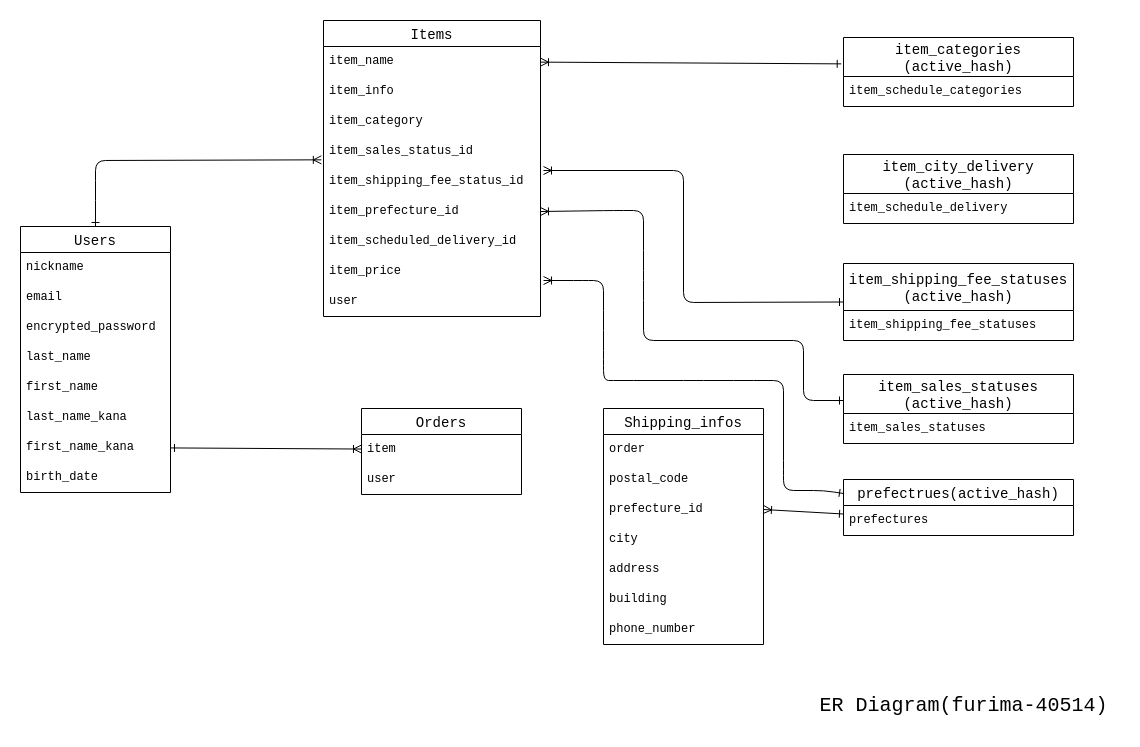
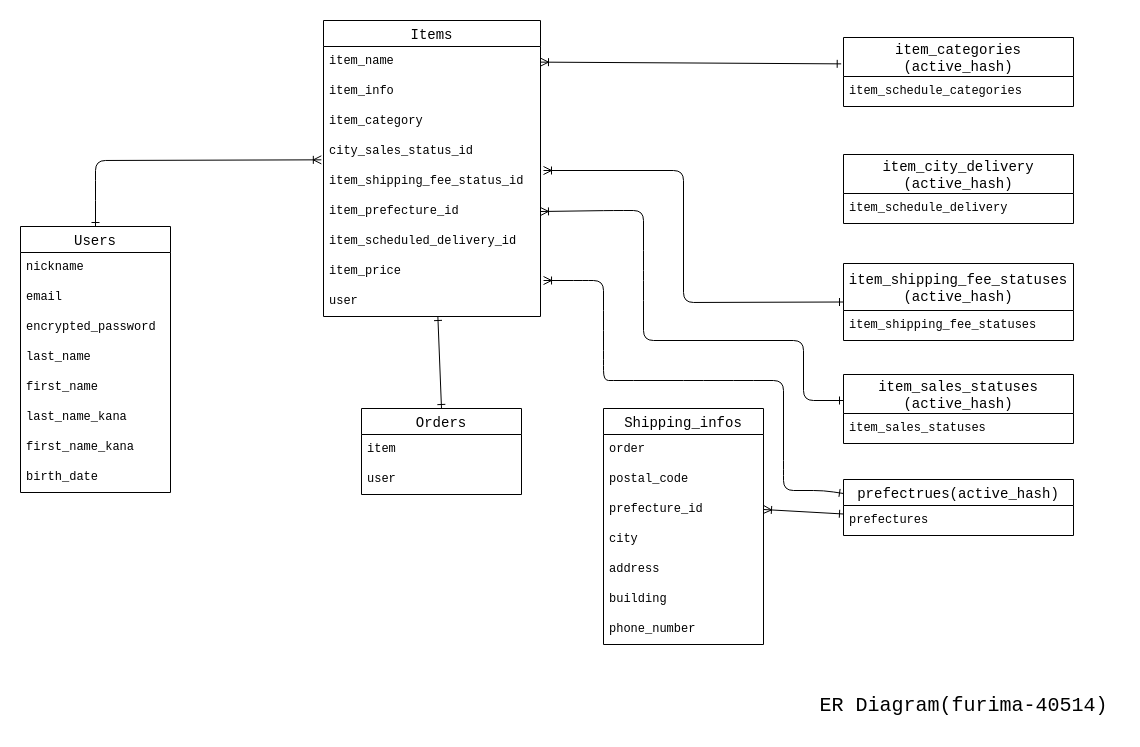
  <mxCell id="0" />
  <mxCell id="1" parent="0" />
+ <mxCell id="2" style="edgeStyle=none;html=1;fontFamily=Courier New;startArrow=ERone;startFill=0;endArrow=ERone;endFill=0;entryX=0.5;entryY=0;entryDx=0;entryDy=0;" parent="1" source="3" target="13" edge="1"><mxGeometry relative="1" as="geometry"><mxPoint x="440" y="390" as="targetPoint" /></mxGeometry></mxCell>
  <mxCell id="3" value="Items" style="swimlane;fontStyle=0;childLayout=stackLayout;horizontal=1;startSize=26;horizontalStack=0;resizeParent=1;resizeParentMax=0;resizeLast=0;collapsible=1;marginBottom=0;align=center;fontSize=14;fontFamily=Courier New;" parent="1" vertex="1"><mxGeometry x="323" y="20" width="217" height="296" as="geometry" /></mxCell>
  <mxCell id="4" value="item_name " style="text;strokeColor=none;fillColor=none;spacingLeft=4;spacingRight=4;overflow=hidden;rotatable=0;points=[[0,0.5],[1,0.5]];portConstraint=eastwest;fontSize=12;fontFamily=Courier New;" parent="3" vertex="1"><mxGeometry y="26" width="217" height="30" as="geometry" /></mxCell>
  <mxCell id="5" value="item_info" style="text;strokeColor=none;fillColor=none;spacingLeft=4;spacingRight=4;overflow=hidden;rotatable=0;points=[[0,0.5],[1,0.5]];portConstraint=eastwest;fontSize=12;fontFamily=Courier New;" parent="3" vertex="1"><mxGeometry y="56" width="217" height="30" as="geometry" /></mxCell>
  <mxCell id="6" value="item_category" style="text;strokeColor=none;fillColor=none;spacingLeft=4;spacingRight=4;overflow=hidden;rotatable=0;points=[[0,0.5],[1,0.5]];portConstraint=eastwest;fontSize=12;fontFamily=Courier New;" parent="3" vertex="1"><mxGeometry y="86" width="217" height="30" as="geometry" /></mxCell>
- <mxCell id="7" value="item_sales_status_id" style="text;strokeColor=none;fillColor=none;spacingLeft=4;spacingRight=4;overflow=hidden;rotatable=0;points=[[0,0.5],[1,0.5]];portConstraint=eastwest;fontSize=12;fontFamily=Courier New;" parent="3" vertex="1"><mxGeometry y="116" width="217" height="30" as="geometry" /></mxCell>
+ <mxCell id="7" value="city_sales_status_id" style="text;strokeColor=none;fillColor=none;spacingLeft=4;spacingRight=4;overflow=hidden;rotatable=0;points=[[0,0.5],[1,0.5]];portConstraint=eastwest;fontSize=12;fontFamily=Courier New;" parent="3" vertex="1"><mxGeometry y="116" width="217" height="30" as="geometry" /></mxCell>
  <mxCell id="8" value="item_shipping_fee_status_id" style="text;strokeColor=none;fillColor=none;spacingLeft=4;spacingRight=4;overflow=hidden;rotatable=0;points=[[0,0.5],[1,0.5]];portConstraint=eastwest;fontSize=12;fontFamily=Courier New;" parent="3" vertex="1"><mxGeometry y="146" width="217" height="30" as="geometry" /></mxCell>
  <mxCell id="9" value="item_prefecture_id" style="text;strokeColor=none;fillColor=none;spacingLeft=4;spacingRight=4;overflow=hidden;rotatable=0;points=[[0,0.5],[1,0.5]];portConstraint=eastwest;fontSize=12;fontFamily=Courier New;" parent="3" vertex="1"><mxGeometry y="176" width="217" height="30" as="geometry" /></mxCell>
  <mxCell id="10" value="item_scheduled_delivery_id" style="text;strokeColor=none;fillColor=none;spacingLeft=4;spacingRight=4;overflow=hidden;rotatable=0;points=[[0,0.5],[1,0.5]];portConstraint=eastwest;fontSize=12;fontFamily=Courier New;" parent="3" vertex="1"><mxGeometry y="206" width="217" height="30" as="geometry" /></mxCell>
  <mxCell id="11" value="item_price" style="text;strokeColor=none;fillColor=none;spacingLeft=4;spacingRight=4;overflow=hidden;rotatable=0;points=[[0,0.5],[1,0.5]];portConstraint=eastwest;fontSize=12;fontFamily=Courier New;" parent="3" vertex="1"><mxGeometry y="236" width="217" height="30" as="geometry" /></mxCell>
  <mxCell id="12" value="user" style="text;strokeColor=none;fillColor=none;spacingLeft=4;spacingRight=4;overflow=hidden;rotatable=0;points=[[0,0.5],[1,0.5]];portConstraint=eastwest;fontSize=12;fontFamily=Courier New;" parent="3" vertex="1"><mxGeometry y="266" width="217" height="30" as="geometry" /></mxCell>
  <mxCell id="13" value="Orders" style="swimlane;fontStyle=0;childLayout=stackLayout;horizontal=1;startSize=26;horizontalStack=0;resizeParent=1;resizeParentMax=0;resizeLast=0;collapsible=1;marginBottom=0;align=center;fontSize=14;fontFamily=Courier New;" parent="1" vertex="1"><mxGeometry x="361" y="408" width="160" height="86" as="geometry" /></mxCell>
  <mxCell id="14" value="item" style="text;strokeColor=none;fillColor=none;spacingLeft=4;spacingRight=4;overflow=hidden;rotatable=0;points=[[0,0.5],[1,0.5]];portConstraint=eastwest;fontSize=12;fontFamily=Courier New;" parent="13" vertex="1"><mxGeometry y="26" width="160" height="30" as="geometry" /></mxCell>
  <mxCell id="15" value="user" style="text;strokeColor=none;fillColor=none;spacingLeft=4;spacingRight=4;overflow=hidden;rotatable=0;points=[[0,0.5],[1,0.5]];portConstraint=eastwest;fontSize=12;fontFamily=Courier New;" parent="13" vertex="1"><mxGeometry y="56" width="160" height="30" as="geometry" /></mxCell>
  <mxCell id="16" value="Shipping_infos" style="swimlane;fontStyle=0;childLayout=stackLayout;horizontal=1;startSize=26;horizontalStack=0;resizeParent=1;resizeParentMax=0;resizeLast=0;collapsible=1;marginBottom=0;align=center;fontSize=14;fontFamily=Courier New;" parent="1" vertex="1"><mxGeometry x="603" y="408" width="160" height="236" as="geometry" /></mxCell>
  <mxCell id="17" value="order" style="text;strokeColor=none;fillColor=none;spacingLeft=4;spacingRight=4;overflow=hidden;rotatable=0;points=[[0,0.5],[1,0.5]];portConstraint=eastwest;fontSize=12;fontFamily=Courier New;" parent="16" vertex="1"><mxGeometry y="26" width="160" height="30" as="geometry" /></mxCell>
  <mxCell id="18" value="postal_code&#10;" style="text;strokeColor=none;fillColor=none;spacingLeft=4;spacingRight=4;overflow=hidden;rotatable=0;points=[[0,0.5],[1,0.5]];portConstraint=eastwest;fontSize=12;fontFamily=Courier New;" parent="16" vertex="1"><mxGeometry y="56" width="160" height="30" as="geometry" /></mxCell>
  <mxCell id="19" value="prefecture_id" style="text;strokeColor=none;fillColor=none;spacingLeft=4;spacingRight=4;overflow=hidden;rotatable=0;points=[[0,0.5],[1,0.5]];portConstraint=eastwest;fontSize=12;fontFamily=Courier New;" parent="16" vertex="1"><mxGeometry y="86" width="160" height="30" as="geometry" /></mxCell>
  <mxCell id="20" value="city" style="text;strokeColor=none;fillColor=none;spacingLeft=4;spacingRight=4;overflow=hidden;rotatable=0;points=[[0,0.5],[1,0.5]];portConstraint=eastwest;fontSize=12;fontFamily=Courier New;" parent="16" vertex="1"><mxGeometry y="116" width="160" height="30" as="geometry" /></mxCell>
  <mxCell id="21" value="address&#10;" style="text;strokeColor=none;fillColor=none;spacingLeft=4;spacingRight=4;overflow=hidden;rotatable=0;points=[[0,0.5],[1,0.5]];portConstraint=eastwest;fontSize=12;fontFamily=Courier New;" parent="16" vertex="1"><mxGeometry y="146" width="160" height="30" as="geometry" /></mxCell>
  <mxCell id="22" value="building" style="text;strokeColor=none;fillColor=none;spacingLeft=4;spacingRight=4;overflow=hidden;rotatable=0;points=[[0,0.5],[1,0.5]];portConstraint=eastwest;fontSize=12;fontFamily=Courier New;" parent="16" vertex="1"><mxGeometry y="176" width="160" height="30" as="geometry" /></mxCell>
  <mxCell id="23" value="phone_number" style="text;strokeColor=none;fillColor=none;spacingLeft=4;spacingRight=4;overflow=hidden;rotatable=0;points=[[0,0.5],[1,0.5]];portConstraint=eastwest;fontSize=12;fontFamily=Courier New;" parent="16" vertex="1"><mxGeometry y="206" width="160" height="30" as="geometry" /></mxCell>
  <mxCell id="24" style="edgeStyle=none;html=1;fontFamily=Courier New;startArrow=ERone;startFill=0;endArrow=ERoneToMany;endFill=0;entryX=-0.01;entryY=0.778;entryDx=0;entryDy=0;entryPerimeter=0;" parent="1" source="25" target="7" edge="1"><mxGeometry relative="1" as="geometry"><mxPoint x="100" y="130" as="targetPoint" /><Array as="points"><mxPoint x="95" y="190" /><mxPoint x="95" y="160" /></Array></mxGeometry></mxCell>
  <mxCell id="25" value="Users" style="swimlane;fontStyle=0;childLayout=stackLayout;horizontal=1;startSize=26;horizontalStack=0;resizeParent=1;resizeParentMax=0;resizeLast=0;collapsible=1;marginBottom=0;align=center;fontSize=14;fontFamily=Courier New;" parent="1" vertex="1"><mxGeometry x="20" y="226" width="150" height="266" as="geometry" /></mxCell>
  <mxCell id="26" value="nickname" style="text;strokeColor=none;fillColor=none;spacingLeft=4;spacingRight=4;overflow=hidden;rotatable=0;points=[[0,0.5],[1,0.5]];portConstraint=eastwest;fontSize=12;fontFamily=Courier New;" parent="25" vertex="1"><mxGeometry y="26" width="150" height="30" as="geometry" /></mxCell>
  <mxCell id="27" value="email" style="text;strokeColor=none;fillColor=none;spacingLeft=4;spacingRight=4;overflow=hidden;rotatable=0;points=[[0,0.5],[1,0.5]];portConstraint=eastwest;fontSize=12;fontFamily=Courier New;" parent="25" vertex="1"><mxGeometry y="56" width="150" height="30" as="geometry" /></mxCell>
  <mxCell id="28" value="encrypted_password" style="text;strokeColor=none;fillColor=none;spacingLeft=4;spacingRight=4;overflow=hidden;rotatable=0;points=[[0,0.5],[1,0.5]];portConstraint=eastwest;fontSize=12;fontFamily=Courier New;" parent="25" vertex="1"><mxGeometry y="86" width="150" height="30" as="geometry" /></mxCell>
  <mxCell id="29" value="last_name " style="text;strokeColor=none;fillColor=none;spacingLeft=4;spacingRight=4;overflow=hidden;rotatable=0;points=[[0,0.5],[1,0.5]];portConstraint=eastwest;fontSize=12;fontFamily=Courier New;" parent="25" vertex="1"><mxGeometry y="116" width="150" height="30" as="geometry" /></mxCell>
  <mxCell id="30" value="first_name" style="text;strokeColor=none;fillColor=none;spacingLeft=4;spacingRight=4;overflow=hidden;rotatable=0;points=[[0,0.5],[1,0.5]];portConstraint=eastwest;fontSize=12;fontFamily=Courier New;" parent="25" vertex="1"><mxGeometry y="146" width="150" height="30" as="geometry" /></mxCell>
  <mxCell id="31" value="last_name_kana" style="text;strokeColor=none;fillColor=none;spacingLeft=4;spacingRight=4;overflow=hidden;rotatable=0;points=[[0,0.5],[1,0.5]];portConstraint=eastwest;fontSize=12;fontFamily=Courier New;" parent="25" vertex="1"><mxGeometry y="176" width="150" height="30" as="geometry" /></mxCell>
  <mxCell id="32" value="first_name_kana" style="text;strokeColor=none;fillColor=none;spacingLeft=4;spacingRight=4;overflow=hidden;rotatable=0;points=[[0,0.5],[1,0.5]];portConstraint=eastwest;fontSize=12;fontFamily=Courier New;" parent="25" vertex="1"><mxGeometry y="206" width="150" height="30" as="geometry" /></mxCell>
  <mxCell id="33" value="birth_date" style="text;strokeColor=none;fillColor=none;spacingLeft=4;spacingRight=4;overflow=hidden;rotatable=0;points=[[0,0.5],[1,0.5]];portConstraint=eastwest;fontSize=12;fontFamily=Courier New;" parent="25" vertex="1"><mxGeometry y="236" width="150" height="30" as="geometry" /></mxCell>
- <mxCell id="34" style="edgeStyle=none;html=1;fontFamily=Courier New;startArrow=ERone;startFill=0;endArrow=ERoneToMany;endFill=0;" parent="1" source="32" target="14" edge="1"><mxGeometry relative="1" as="geometry" /></mxCell>
  <mxCell id="35" value="ER Diagram(furima-40514)" style="text;html=1;align=center;verticalAlign=middle;resizable=0;points=[];autosize=1;strokeColor=none;fillColor=none;fontFamily=Courier New;fontSize=20;" parent="1" vertex="1"><mxGeometry x="808" y="685" width="310" height="40" as="geometry" /></mxCell>
  <mxCell id="36" style="edgeStyle=none;html=1;exitX=0;exitY=0.25;exitDx=0;exitDy=0;entryX=1.014;entryY=-0.2;entryDx=0;entryDy=0;fontFamily=Courier New;startArrow=ERone;startFill=0;endArrow=ERoneToMany;endFill=0;entryPerimeter=0;" edge="1" parent="1" source="37" target="12"><mxGeometry relative="1" as="geometry"><Array as="points"><mxPoint x="823" y="490" /><mxPoint x="783" y="490" /><mxPoint x="783" y="470" /><mxPoint x="783" y="380" /><mxPoint x="743" y="380" /><mxPoint x="693" y="380" /><mxPoint x="623" y="380" /><mxPoint x="603" y="380" /><mxPoint x="603" y="360" /><mxPoint x="603" y="320" /><mxPoint x="603" y="280" /><mxPoint x="583" y="280" /></Array></mxGeometry></mxCell>
  <mxCell id="37" value="prefectrues(active_hash)" style="swimlane;fontStyle=0;childLayout=stackLayout;horizontal=1;startSize=26;horizontalStack=0;resizeParent=1;resizeParentMax=0;resizeLast=0;collapsible=1;marginBottom=0;align=center;fontSize=14;fontFamily=Courier New;" vertex="1" parent="1"><mxGeometry x="843" y="479" width="230" height="56" as="geometry" /></mxCell>
  <mxCell id="38" value="prefectures&#10;" style="text;strokeColor=none;fillColor=none;spacingLeft=4;spacingRight=4;overflow=hidden;rotatable=0;points=[[0,0.5],[1,0.5]];portConstraint=eastwest;fontSize=12;fontFamily=Courier New;" vertex="1" parent="37"><mxGeometry y="26" width="230" height="30" as="geometry" /></mxCell>
  <mxCell id="39" value="item_sales_statuses&#10;(active_hash)" style="swimlane;fontStyle=0;childLayout=stackLayout;horizontal=1;startSize=39;horizontalStack=0;resizeParent=1;resizeParentMax=0;resizeLast=0;collapsible=1;marginBottom=0;align=center;fontSize=14;fontFamily=Courier New;" vertex="1" parent="1"><mxGeometry x="843" y="374" width="230" height="69" as="geometry" /></mxCell>
  <mxCell id="40" value="item_sales_statuses&#10;" style="text;strokeColor=none;fillColor=none;spacingLeft=4;spacingRight=4;overflow=hidden;rotatable=0;points=[[0,0.5],[1,0.5]];portConstraint=eastwest;fontSize=12;fontFamily=Courier New;" vertex="1" parent="39"><mxGeometry y="39" width="230" height="30" as="geometry" /></mxCell>
  <mxCell id="41" value="item_shipping_fee_statuses&#10;(active_hash)" style="swimlane;fontStyle=0;childLayout=stackLayout;horizontal=1;startSize=47;horizontalStack=0;resizeParent=1;resizeParentMax=0;resizeLast=0;collapsible=1;marginBottom=0;align=center;fontSize=14;fontFamily=Courier New;" vertex="1" parent="1"><mxGeometry x="843" y="263" width="230" height="77" as="geometry" /></mxCell>
  <mxCell id="42" value="item_shipping_fee_statuses" style="text;strokeColor=none;fillColor=none;spacingLeft=4;spacingRight=4;overflow=hidden;rotatable=0;points=[[0,0.5],[1,0.5]];portConstraint=eastwest;fontSize=12;fontFamily=Courier New;" vertex="1" parent="41"><mxGeometry y="47" width="230" height="30" as="geometry" /></mxCell>
  <mxCell id="43" value="item_city_delivery&#10;(active_hash)" style="swimlane;fontStyle=0;childLayout=stackLayout;horizontal=1;startSize=39;horizontalStack=0;resizeParent=1;resizeParentMax=0;resizeLast=0;collapsible=1;marginBottom=0;align=center;fontSize=14;fontFamily=Courier New;" vertex="1" parent="1"><mxGeometry x="843" y="154" width="230" height="69" as="geometry" /></mxCell>
  <mxCell id="44" value="item_schedule_delivery" style="text;strokeColor=none;fillColor=none;spacingLeft=4;spacingRight=4;overflow=hidden;rotatable=0;points=[[0,0.5],[1,0.5]];portConstraint=eastwest;fontSize=12;fontFamily=Courier New;" vertex="1" parent="43"><mxGeometry y="39" width="230" height="30" as="geometry" /></mxCell>
  <mxCell id="45" style="edgeStyle=none;html=1;entryX=0;entryY=0.5;entryDx=0;entryDy=0;fontFamily=Courier New;startArrow=ERoneToMany;startFill=0;endArrow=ERone;endFill=0;" edge="1" parent="1" target="41"><mxGeometry relative="1" as="geometry"><mxPoint x="543" y="170" as="sourcePoint" /><Array as="points"><mxPoint x="683" y="170" /><mxPoint x="683" y="302" /></Array></mxGeometry></mxCell>
  <mxCell id="46" style="edgeStyle=none;html=1;entryX=0;entryY=0.377;entryDx=0;entryDy=0;fontFamily=Courier New;startArrow=ERoneToMany;startFill=0;endArrow=ERone;endFill=0;entryPerimeter=0;exitX=1;exitY=0.5;exitDx=0;exitDy=0;" edge="1" parent="1" source="9" target="39"><mxGeometry relative="1" as="geometry"><Array as="points"><mxPoint x="613" y="210" /><mxPoint x="643" y="210" /><mxPoint x="643" y="260" /><mxPoint x="643" y="290" /><mxPoint x="643" y="340" /><mxPoint x="803" y="340" /><mxPoint x="803" y="400" /></Array></mxGeometry></mxCell>
  <mxCell id="47" style="edgeStyle=none;html=1;entryX=1;entryY=0.5;entryDx=0;entryDy=0;fontFamily=Courier New;startArrow=ERone;startFill=0;endArrow=ERoneToMany;endFill=0;" edge="1" parent="1" source="38" target="19"><mxGeometry relative="1" as="geometry" /></mxCell>
  <mxCell id="48" value="item_categories&#10;(active_hash)" style="swimlane;fontStyle=0;childLayout=stackLayout;horizontal=1;startSize=39;horizontalStack=0;resizeParent=1;resizeParentMax=0;resizeLast=0;collapsible=1;marginBottom=0;align=center;fontSize=14;fontFamily=Courier New;" vertex="1" parent="1"><mxGeometry x="843" y="37" width="230" height="69" as="geometry" /></mxCell>
  <mxCell id="49" value="item_schedule_categories" style="text;strokeColor=none;fillColor=none;spacingLeft=4;spacingRight=4;overflow=hidden;rotatable=0;points=[[0,0.5],[1,0.5]];portConstraint=eastwest;fontSize=12;fontFamily=Courier New;" vertex="1" parent="48"><mxGeometry y="39" width="230" height="30" as="geometry" /></mxCell>
  <mxCell id="50" style="edgeStyle=none;html=1;entryX=-0.01;entryY=0.382;entryDx=0;entryDy=0;entryPerimeter=0;fontFamily=Courier New;startArrow=ERoneToMany;startFill=0;endArrow=ERone;endFill=0;" edge="1" parent="1" source="4" target="48"><mxGeometry relative="1" as="geometry" /></mxCell>
